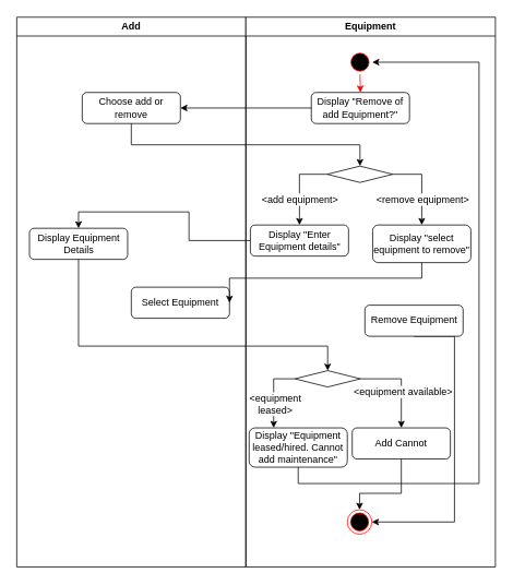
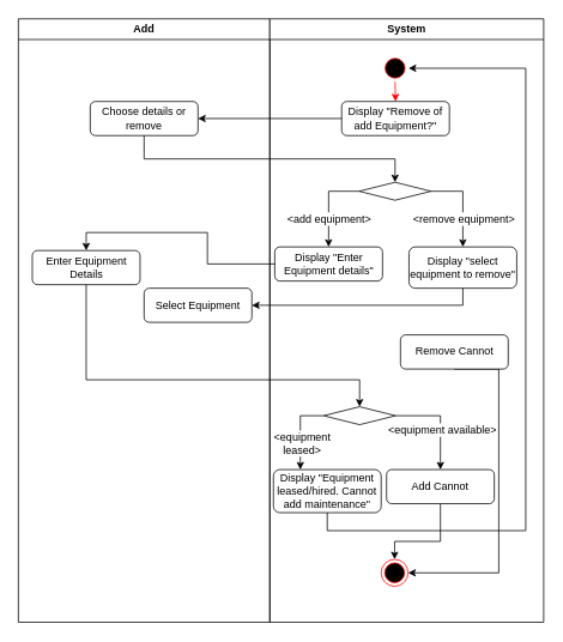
  <mxCell id="0" />
  <mxCell id="1" parent="0" />
  <mxCell id="2" value="Add" style="swimlane;whiteSpace=wrap" parent="1" vertex="1"><mxGeometry x="20" y="20" width="280" height="672" as="geometry" /></mxCell>
- <mxCell id="3" value="Choose add or remove" style="rounded=1;whiteSpace=wrap;html=1;" parent="2" vertex="1"><mxGeometry x="80" y="92" width="120" height="38" as="geometry" /></mxCell>
- <mxCell id="4" value="Display Equipment Details" style="rounded=1;whiteSpace=wrap;html=1;" parent="2" vertex="1"><mxGeometry x="15.5" y="258" width="120" height="38" as="geometry" /></mxCell>
- <mxCell id="5" value="Select Equipment" style="rounded=1;whiteSpace=wrap;html=1;" parent="2" vertex="1"><mxGeometry x="140" y="330" width="120" height="38" as="geometry" /></mxCell>
- <mxCell id="6" value="Equipment" style="swimlane;whiteSpace=wrap" parent="1" vertex="1"><mxGeometry x="300" y="20" width="305" height="672" as="geometry" /></mxCell>
+ <mxCell id="3" value="Choose details or remove" style="rounded=1;whiteSpace=wrap;html=1;" parent="2" vertex="1"><mxGeometry x="80" y="92" width="120" height="38" as="geometry" /></mxCell>
+ <mxCell id="4" value="Enter Equipment Details" style="rounded=1;whiteSpace=wrap;html=1;" parent="2" vertex="1"><mxGeometry x="15.5" y="258" width="120" height="38" as="geometry" /></mxCell>
+ <mxCell id="5" value="Select Equipment" style="rounded=1;whiteSpace=wrap;html=1;" parent="2" vertex="1"><mxGeometry x="140" y="300" width="120" height="38" as="geometry" /></mxCell>
+ <mxCell id="6" value="System" style="swimlane;whiteSpace=wrap" parent="1" vertex="1"><mxGeometry x="300" y="20" width="305" height="672" as="geometry" /></mxCell>
  <mxCell id="7" style="edgeStyle=orthogonalEdgeStyle;rounded=0;orthogonalLoop=1;jettySize=auto;html=1;exitX=0.5;exitY=1;exitDx=0;exitDy=0;entryX=0.5;entryY=0;entryDx=0;entryDy=0;strokeColor=#FF0000;" parent="6" source="8" target="9" edge="1"><mxGeometry relative="1" as="geometry" /></mxCell>
  <mxCell id="8" value="" style="ellipse;shape=startState;fillColor=#000000;strokeColor=#ff0000;" parent="6" vertex="1"><mxGeometry x="124.5" y="40" width="30" height="30" as="geometry" /></mxCell>
  <mxCell id="9" value="Display &quot;Remove of add Equipment?&quot;" style="rounded=1;whiteSpace=wrap;html=1;" parent="6" vertex="1"><mxGeometry x="80" y="92" width="120" height="38" as="geometry" /></mxCell>
  <mxCell id="10" style="edgeStyle=orthogonalEdgeStyle;rounded=0;orthogonalLoop=1;jettySize=auto;html=1;exitX=0;exitY=0.5;exitDx=0;exitDy=0;entryX=0.5;entryY=0;entryDx=0;entryDy=0;strokeColor=#000000;" parent="6" source="14" target="15" edge="1"><mxGeometry relative="1" as="geometry" /></mxCell>
  <mxCell id="11" value="&amp;lt;add equipment&amp;gt;" style="text;html=1;resizable=0;points=[];align=center;verticalAlign=middle;labelBackgroundColor=#ffffff;" parent="10" vertex="1" connectable="0"><mxGeometry x="-0.292" y="9" relative="1" as="geometry"><mxPoint x="-9" y="30" as="offset" /></mxGeometry></mxCell>
  <mxCell id="12" style="edgeStyle=orthogonalEdgeStyle;rounded=0;orthogonalLoop=1;jettySize=auto;html=1;exitX=1;exitY=0.5;exitDx=0;exitDy=0;strokeColor=#000000;" parent="6" source="14" target="16" edge="1"><mxGeometry relative="1" as="geometry" /></mxCell>
  <mxCell id="13" value="&amp;lt;remove equipment&amp;gt;" style="text;html=1;resizable=0;points=[];align=center;verticalAlign=middle;labelBackgroundColor=#ffffff;" parent="12" vertex="1" connectable="0"><mxGeometry x="-0.278" y="-15" relative="1" as="geometry"><mxPoint x="0.5" y="15" as="offset" /></mxGeometry></mxCell>
  <mxCell id="14" value="" style="rhombus;whiteSpace=wrap;html=1;" parent="6" vertex="1"><mxGeometry x="99.5" y="182" width="80" height="20" as="geometry" /></mxCell>
  <mxCell id="15" value="Display &quot;Enter Equipment details&quot;" style="rounded=1;whiteSpace=wrap;html=1;" parent="6" vertex="1"><mxGeometry x="5.5" y="254" width="120" height="38" as="geometry" /></mxCell>
  <mxCell id="16" value="Display &quot;select equipment to remove&quot;" style="rounded=1;whiteSpace=wrap;html=1;" parent="6" vertex="1"><mxGeometry x="155" y="254" width="120" height="46" as="geometry" /></mxCell>
  <mxCell id="17" style="edgeStyle=orthogonalEdgeStyle;rounded=0;orthogonalLoop=1;jettySize=auto;html=1;exitX=0.5;exitY=1;exitDx=0;exitDy=0;entryX=1;entryY=0.5;entryDx=0;entryDy=0;strokeColor=#000000;" parent="6" source="18" target="19" edge="1"><mxGeometry relative="1" as="geometry"><Array as="points"><mxPoint x="255" y="390" /><mxPoint x="255" y="617" /></Array></mxGeometry></mxCell>
- <mxCell id="18" value="Remove Equipment" style="rounded=1;whiteSpace=wrap;html=1;" parent="6" vertex="1"><mxGeometry x="145.5" y="352" width="120" height="38" as="geometry" /></mxCell>
+ <mxCell id="18" value="Remove Cannot" style="rounded=1;whiteSpace=wrap;html=1;" parent="6" vertex="1"><mxGeometry x="145.5" y="352" width="120" height="38" as="geometry" /></mxCell>
  <mxCell id="19" value="" style="ellipse;html=1;shape=endState;fillColor=#000000;strokeColor=#ff0000;" parent="6" vertex="1"><mxGeometry x="124" y="602" width="30" height="30" as="geometry" /></mxCell>
  <mxCell id="20" style="edgeStyle=orthogonalEdgeStyle;rounded=0;orthogonalLoop=1;jettySize=auto;html=1;exitX=1;exitY=0.5;exitDx=0;exitDy=0;entryX=0.5;entryY=0;entryDx=0;entryDy=0;strokeColor=#000000;" edge="1" parent="6" source="24" target="26"><mxGeometry relative="1" as="geometry" /></mxCell>
  <mxCell id="21" value="&amp;lt;equipment available&amp;gt;" style="text;html=1;resizable=0;points=[];align=center;verticalAlign=middle;labelBackgroundColor=#ffffff;" vertex="1" connectable="0" parent="20"><mxGeometry x="-0.091" y="-15" relative="1" as="geometry"><mxPoint x="16" y="15" as="offset" /></mxGeometry></mxCell>
  <mxCell id="22" style="edgeStyle=orthogonalEdgeStyle;rounded=0;orthogonalLoop=1;jettySize=auto;html=1;exitX=0;exitY=0.5;exitDx=0;exitDy=0;entryX=0.25;entryY=0;entryDx=0;entryDy=0;strokeColor=#000000;" edge="1" parent="6" source="24" target="27"><mxGeometry relative="1" as="geometry" /></mxCell>
  <mxCell id="23" value="&amp;lt;equipment&lt;br&gt;leased&amp;gt;&lt;br&gt;" style="text;html=1;resizable=0;points=[];align=center;verticalAlign=middle;labelBackgroundColor=#ffffff;" vertex="1" connectable="0" parent="22"><mxGeometry x="0.046" relative="1" as="geometry"><mxPoint x="1" y="11" as="offset" /></mxGeometry></mxCell>
  <mxCell id="24" value="" style="rhombus;whiteSpace=wrap;html=1;" vertex="1" parent="6"><mxGeometry x="60" y="432" width="80" height="20" as="geometry" /></mxCell>
  <mxCell id="25" style="edgeStyle=orthogonalEdgeStyle;rounded=0;orthogonalLoop=1;jettySize=auto;html=1;exitX=0.5;exitY=1;exitDx=0;exitDy=0;entryX=0.5;entryY=0;entryDx=0;entryDy=0;strokeColor=#000000;" edge="1" parent="6" source="26" target="19"><mxGeometry relative="1" as="geometry"><Array as="points"><mxPoint x="190" y="582" /><mxPoint x="139" y="582" /></Array></mxGeometry></mxCell>
  <mxCell id="26" value="Add Cannot" style="rounded=1;whiteSpace=wrap;html=1;" vertex="1" parent="6"><mxGeometry x="130" y="502" width="120" height="38" as="geometry" /></mxCell>
  <mxCell id="27" value="Display &quot;Equipment leased/hired. Cannot add maintenance&quot;" style="rounded=1;whiteSpace=wrap;html=1;" vertex="1" parent="6"><mxGeometry x="4" y="502" width="120" height="48" as="geometry" /></mxCell>
  <mxCell id="28" style="edgeStyle=orthogonalEdgeStyle;rounded=0;orthogonalLoop=1;jettySize=auto;html=1;exitX=0.5;exitY=1;exitDx=0;exitDy=0;strokeColor=#000000;entryX=1;entryY=0.5;entryDx=0;entryDy=0;" edge="1" parent="6" source="27" target="8"><mxGeometry relative="1" as="geometry"><mxPoint x="275" y="92" as="targetPoint" /><Array as="points"><mxPoint x="64" y="570" /><mxPoint x="285" y="570" /><mxPoint x="285" y="55" /></Array></mxGeometry></mxCell>
  <mxCell id="29" style="edgeStyle=orthogonalEdgeStyle;rounded=0;orthogonalLoop=1;jettySize=auto;html=1;exitX=0;exitY=0.5;exitDx=0;exitDy=0;entryX=1;entryY=0.5;entryDx=0;entryDy=0;strokeColor=#000000;" parent="1" source="9" target="3" edge="1"><mxGeometry relative="1" as="geometry" /></mxCell>
  <mxCell id="30" style="edgeStyle=orthogonalEdgeStyle;rounded=0;orthogonalLoop=1;jettySize=auto;html=1;exitX=0;exitY=0.5;exitDx=0;exitDy=0;entryX=0.5;entryY=0;entryDx=0;entryDy=0;strokeColor=#000000;" edge="1" parent="1" source="15" target="4"><mxGeometry relative="1" as="geometry" /></mxCell>
  <mxCell id="31" style="edgeStyle=orthogonalEdgeStyle;rounded=0;orthogonalLoop=1;jettySize=auto;html=1;exitX=0.5;exitY=1;exitDx=0;exitDy=0;entryX=1;entryY=0.5;entryDx=0;entryDy=0;strokeColor=#000000;" edge="1" parent="1" source="16" target="5"><mxGeometry relative="1" as="geometry"><Array as="points"><mxPoint x="515" y="339" /></Array></mxGeometry></mxCell>
  <mxCell id="32" style="edgeStyle=orthogonalEdgeStyle;rounded=0;orthogonalLoop=1;jettySize=auto;html=1;exitX=0.5;exitY=1;exitDx=0;exitDy=0;entryX=0.5;entryY=0;entryDx=0;entryDy=0;strokeColor=#000000;" edge="1" parent="1" source="3" target="14"><mxGeometry relative="1" as="geometry" /></mxCell>
  <mxCell id="33" style="edgeStyle=orthogonalEdgeStyle;rounded=0;orthogonalLoop=1;jettySize=auto;html=1;exitX=0.5;exitY=1;exitDx=0;exitDy=0;entryX=0.5;entryY=0;entryDx=0;entryDy=0;strokeColor=#000000;" edge="1" parent="1" source="4" target="24"><mxGeometry relative="1" as="geometry"><Array as="points"><mxPoint x="96" y="422" /><mxPoint x="400" y="422" /></Array></mxGeometry></mxCell>
